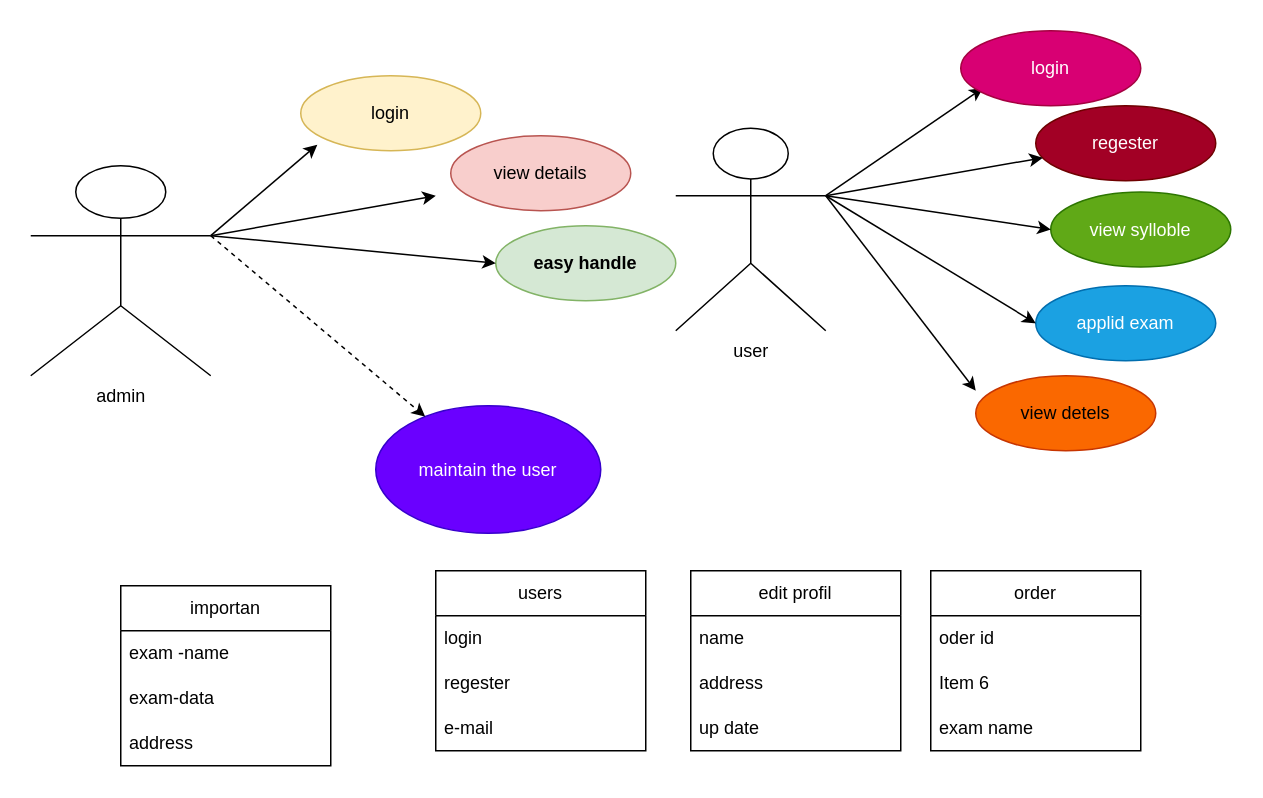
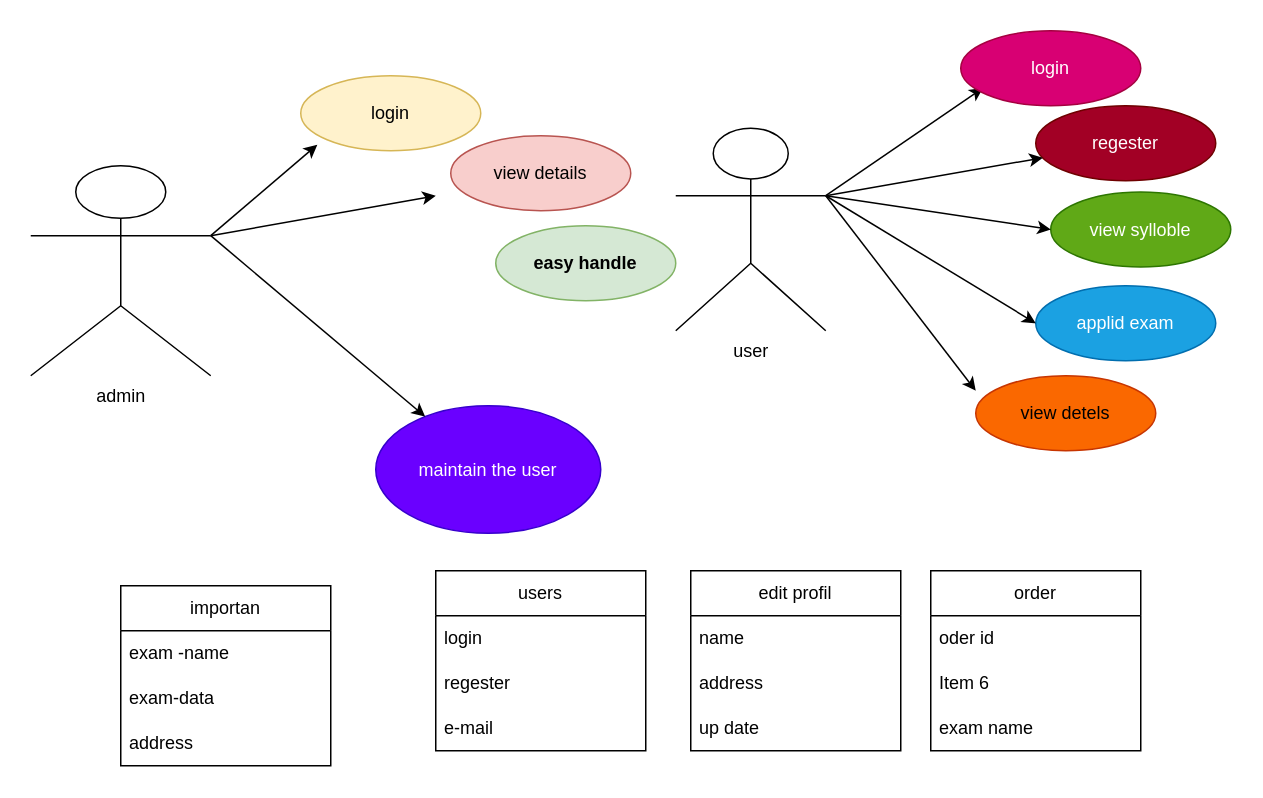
  <mxCell id="0" />
  <mxCell id="1" parent="0" />
  <mxCell id="2" value="admin" style="shape=umlActor;verticalLabelPosition=bottom;verticalAlign=top;html=1;outlineConnect=0;" vertex="1" parent="1"><mxGeometry x="20" y="110" width="120" height="140" as="geometry" /></mxCell>
  <mxCell id="3" value="view details" style="ellipse;whiteSpace=wrap;html=1;fillColor=#f8cecc;strokeColor=#b85450;" vertex="1" parent="1"><mxGeometry x="300" y="90" width="120" height="50" as="geometry" /></mxCell>
  <mxCell id="4" value="login" style="ellipse;whiteSpace=wrap;html=1;fillColor=#fff2cc;strokeColor=#d6b656;" vertex="1" parent="1"><mxGeometry x="200" y="50" width="120" height="50" as="geometry" /></mxCell>
  <mxCell id="5" value="easy handle" style="ellipse;whiteSpace=wrap;html=1;fontStyle=1;fillColor=#d5e8d4;strokeColor=#82b366;" vertex="1" parent="1"><mxGeometry x="330" y="150" width="120" height="50" as="geometry" /></mxCell>
  <mxCell id="6" value="maintain the user" style="ellipse;whiteSpace=wrap;html=1;fillColor=#6a00ff;fontColor=#ffffff;strokeColor=#3700CC;" vertex="1" parent="1"><mxGeometry x="250" y="270" width="150" height="85" as="geometry" /></mxCell>
  <mxCell id="7" value="" style="endArrow=classic;html=1;rounded=0;exitX=1;exitY=0.333;exitDx=0;exitDy=0;exitPerimeter=0;entryX=0.092;entryY=0.92;entryDx=0;entryDy=0;entryPerimeter=0;" edge="1" parent="1" source="2" target="4"><mxGeometry width="50" height="50" relative="1" as="geometry"><mxPoint x="140" y="170" as="sourcePoint" /><mxPoint x="190" y="120" as="targetPoint" /></mxGeometry></mxCell>
  <mxCell id="8" value="" style="endArrow=classic;html=1;rounded=0;exitX=1;exitY=0.333;exitDx=0;exitDy=0;exitPerimeter=0;" edge="1" parent="1" source="2"><mxGeometry width="50" height="50" relative="1" as="geometry"><mxPoint x="140" y="160" as="sourcePoint" /><mxPoint x="290" y="130" as="targetPoint" /></mxGeometry></mxCell>
- <mxCell id="9" value="" style="endArrow=classic;html=1;rounded=0;exitX=1;exitY=0.333;exitDx=0;exitDy=0;exitPerimeter=0;entryX=0;entryY=0.5;entryDx=0;entryDy=0;" edge="1" parent="1" source="2" target="5"><mxGeometry width="50" height="50" relative="1" as="geometry"><mxPoint x="160" y="183" as="sourcePoint" /><mxPoint x="240" y="180" as="targetPoint" /></mxGeometry></mxCell>
- <mxCell id="10" value="" style="endArrow=classic;html=1;rounded=0;exitX=1;exitY=0.333;exitDx=0;exitDy=0;exitPerimeter=0;dashed=1;" edge="1" parent="1" source="2" target="6"><mxGeometry width="50" height="50" relative="1" as="geometry"><mxPoint x="420" y="220" as="sourcePoint" /><mxPoint x="470" y="170" as="targetPoint" /></mxGeometry></mxCell>
+ <mxCell id="10" value="" style="endArrow=classic;html=1;rounded=0;exitX=1;exitY=0.333;exitDx=0;exitDy=0;exitPerimeter=0;" edge="1" parent="1" source="2" target="6"><mxGeometry width="50" height="50" relative="1" as="geometry"><mxPoint x="420" y="220" as="sourcePoint" /><mxPoint x="470" y="170" as="targetPoint" /></mxGeometry></mxCell>
  <mxCell id="11" value="user" style="shape=umlActor;verticalLabelPosition=bottom;verticalAlign=top;html=1;outlineConnect=0;" vertex="1" parent="1"><mxGeometry x="450" y="85" width="100" height="135" as="geometry" /></mxCell>
  <mxCell id="12" value="" style="endArrow=classic;html=1;rounded=0;exitX=1;exitY=0.333;exitDx=0;exitDy=0;exitPerimeter=0;" edge="1" parent="1" source="11"><mxGeometry width="50" height="50" relative="1" as="geometry"><mxPoint x="460" y="171.83" as="sourcePoint" /><mxPoint x="654.845" y="58.17" as="targetPoint" /></mxGeometry></mxCell>
  <mxCell id="13" value="login" style="ellipse;whiteSpace=wrap;html=1;fillColor=#d80073;fontColor=#ffffff;strokeColor=#A50040;" vertex="1" parent="1"><mxGeometry x="640" y="20" width="120" height="50" as="geometry" /></mxCell>
  <mxCell id="14" value="regester" style="ellipse;whiteSpace=wrap;html=1;fillColor=#a20025;fontColor=#ffffff;strokeColor=#6F0000;" vertex="1" parent="1"><mxGeometry x="690" y="70" width="120" height="50" as="geometry" /></mxCell>
  <mxCell id="15" value="view sylloble" style="ellipse;whiteSpace=wrap;html=1;fillColor=#60a917;fontColor=#ffffff;strokeColor=#2D7600;" vertex="1" parent="1"><mxGeometry x="700" y="127.5" width="120" height="50" as="geometry" /></mxCell>
  <mxCell id="16" value="applid exam" style="ellipse;whiteSpace=wrap;html=1;fillColor=#1ba1e2;fontColor=#ffffff;strokeColor=#006EAF;" vertex="1" parent="1"><mxGeometry x="690" y="190" width="120" height="50" as="geometry" /></mxCell>
  <mxCell id="17" value="view detels" style="ellipse;whiteSpace=wrap;html=1;fillColor=#fa6800;fontColor=#000000;strokeColor=#C73500;" vertex="1" parent="1"><mxGeometry x="650" y="250" width="120" height="50" as="geometry" /></mxCell>
  <mxCell id="18" value="" style="endArrow=classic;html=1;rounded=0;" edge="1" parent="1" target="14"><mxGeometry width="50" height="50" relative="1" as="geometry"><mxPoint x="550" y="130" as="sourcePoint" /><mxPoint x="674.845" y="128.17" as="targetPoint" /></mxGeometry></mxCell>
  <mxCell id="19" value="" style="endArrow=classic;html=1;rounded=0;entryX=0;entryY=0.5;entryDx=0;entryDy=0;" edge="1" parent="1" target="15"><mxGeometry width="50" height="50" relative="1" as="geometry"><mxPoint x="550" y="130" as="sourcePoint" /><mxPoint x="674.845" y="127.5" as="targetPoint" /></mxGeometry></mxCell>
  <mxCell id="20" value="" style="endArrow=classic;html=1;rounded=0;entryX=0;entryY=0.5;entryDx=0;entryDy=0;" edge="1" parent="1" target="16"><mxGeometry width="50" height="50" relative="1" as="geometry"><mxPoint x="550" y="130" as="sourcePoint" /><mxPoint x="654.845" y="179.08" as="targetPoint" /></mxGeometry></mxCell>
  <mxCell id="21" value="" style="endArrow=classic;html=1;rounded=0;exitX=1;exitY=0.333;exitDx=0;exitDy=0;exitPerimeter=0;" edge="1" parent="1" source="11"><mxGeometry width="50" height="50" relative="1" as="geometry"><mxPoint x="545.15" y="250" as="sourcePoint" /><mxPoint x="650" y="260" as="targetPoint" /></mxGeometry></mxCell>
  <mxCell id="22" value="importan" style="swimlane;fontStyle=0;childLayout=stackLayout;horizontal=1;startSize=30;horizontalStack=0;resizeParent=1;resizeParentMax=0;resizeLast=0;collapsible=1;marginBottom=0;whiteSpace=wrap;html=1;" vertex="1" parent="1"><mxGeometry x="80" y="390" width="140" height="120" as="geometry" /></mxCell>
  <mxCell id="23" value="exam -name" style="text;strokeColor=none;fillColor=none;align=left;verticalAlign=middle;spacingLeft=4;spacingRight=4;overflow=hidden;points=[[0,0.5],[1,0.5]];portConstraint=eastwest;rotatable=0;whiteSpace=wrap;html=1;" vertex="1" parent="22"><mxGeometry y="30" width="140" height="30" as="geometry" /></mxCell>
  <mxCell id="24" value="exam-data" style="text;strokeColor=none;fillColor=none;align=left;verticalAlign=middle;spacingLeft=4;spacingRight=4;overflow=hidden;points=[[0,0.5],[1,0.5]];portConstraint=eastwest;rotatable=0;whiteSpace=wrap;html=1;" vertex="1" parent="22"><mxGeometry y="60" width="140" height="30" as="geometry" /></mxCell>
  <mxCell id="25" value="address" style="text;strokeColor=none;fillColor=none;align=left;verticalAlign=middle;spacingLeft=4;spacingRight=4;overflow=hidden;points=[[0,0.5],[1,0.5]];portConstraint=eastwest;rotatable=0;whiteSpace=wrap;html=1;" vertex="1" parent="22"><mxGeometry y="90" width="140" height="30" as="geometry" /></mxCell>
  <mxCell id="26" value="users" style="swimlane;fontStyle=0;childLayout=stackLayout;horizontal=1;startSize=30;horizontalStack=0;resizeParent=1;resizeParentMax=0;resizeLast=0;collapsible=1;marginBottom=0;whiteSpace=wrap;html=1;" vertex="1" parent="1"><mxGeometry x="290" y="380" width="140" height="120" as="geometry" /></mxCell>
  <mxCell id="27" value="login" style="text;strokeColor=none;fillColor=none;align=left;verticalAlign=middle;spacingLeft=4;spacingRight=4;overflow=hidden;points=[[0,0.5],[1,0.5]];portConstraint=eastwest;rotatable=0;whiteSpace=wrap;html=1;" vertex="1" parent="26"><mxGeometry y="30" width="140" height="30" as="geometry" /></mxCell>
  <mxCell id="28" value="regester" style="text;strokeColor=none;fillColor=none;align=left;verticalAlign=middle;spacingLeft=4;spacingRight=4;overflow=hidden;points=[[0,0.5],[1,0.5]];portConstraint=eastwest;rotatable=0;whiteSpace=wrap;html=1;" vertex="1" parent="26"><mxGeometry y="60" width="140" height="30" as="geometry" /></mxCell>
  <mxCell id="29" value="e-mail" style="text;strokeColor=none;fillColor=none;align=left;verticalAlign=middle;spacingLeft=4;spacingRight=4;overflow=hidden;points=[[0,0.5],[1,0.5]];portConstraint=eastwest;rotatable=0;whiteSpace=wrap;html=1;" vertex="1" parent="26"><mxGeometry y="90" width="140" height="30" as="geometry" /></mxCell>
  <mxCell id="30" value="edit profil" style="swimlane;fontStyle=0;childLayout=stackLayout;horizontal=1;startSize=30;horizontalStack=0;resizeParent=1;resizeParentMax=0;resizeLast=0;collapsible=1;marginBottom=0;whiteSpace=wrap;html=1;" vertex="1" parent="1"><mxGeometry x="460" y="380" width="140" height="120" as="geometry" /></mxCell>
  <mxCell id="31" value="name" style="text;strokeColor=none;fillColor=none;align=left;verticalAlign=middle;spacingLeft=4;spacingRight=4;overflow=hidden;points=[[0,0.5],[1,0.5]];portConstraint=eastwest;rotatable=0;whiteSpace=wrap;html=1;" vertex="1" parent="30"><mxGeometry y="30" width="140" height="30" as="geometry" /></mxCell>
  <mxCell id="32" value="address" style="text;strokeColor=none;fillColor=none;align=left;verticalAlign=middle;spacingLeft=4;spacingRight=4;overflow=hidden;points=[[0,0.5],[1,0.5]];portConstraint=eastwest;rotatable=0;whiteSpace=wrap;html=1;" vertex="1" parent="30"><mxGeometry y="60" width="140" height="30" as="geometry" /></mxCell>
  <mxCell id="33" value="up date" style="text;strokeColor=none;fillColor=none;align=left;verticalAlign=middle;spacingLeft=4;spacingRight=4;overflow=hidden;points=[[0,0.5],[1,0.5]];portConstraint=eastwest;rotatable=0;whiteSpace=wrap;html=1;" vertex="1" parent="30"><mxGeometry y="90" width="140" height="30" as="geometry" /></mxCell>
  <mxCell id="34" value="order" style="swimlane;fontStyle=0;childLayout=stackLayout;horizontal=1;startSize=30;horizontalStack=0;resizeParent=1;resizeParentMax=0;resizeLast=0;collapsible=1;marginBottom=0;whiteSpace=wrap;html=1;" vertex="1" parent="1"><mxGeometry x="620" y="380" width="140" height="120" as="geometry" /></mxCell>
  <mxCell id="35" value="oder id" style="text;strokeColor=none;fillColor=none;align=left;verticalAlign=middle;spacingLeft=4;spacingRight=4;overflow=hidden;points=[[0,0.5],[1,0.5]];portConstraint=eastwest;rotatable=0;whiteSpace=wrap;html=1;" vertex="1" parent="34"><mxGeometry y="30" width="140" height="30" as="geometry" /></mxCell>
  <mxCell id="36" value="Item 6" style="text;strokeColor=none;fillColor=none;align=left;verticalAlign=middle;spacingLeft=4;spacingRight=4;overflow=hidden;points=[[0,0.5],[1,0.5]];portConstraint=eastwest;rotatable=0;whiteSpace=wrap;html=1;" vertex="1" parent="34"><mxGeometry y="60" width="140" height="30" as="geometry" /></mxCell>
  <mxCell id="37" value="exam name" style="text;strokeColor=none;fillColor=none;align=left;verticalAlign=middle;spacingLeft=4;spacingRight=4;overflow=hidden;points=[[0,0.5],[1,0.5]];portConstraint=eastwest;rotatable=0;whiteSpace=wrap;html=1;" vertex="1" parent="34"><mxGeometry y="90" width="140" height="30" as="geometry" /></mxCell>
